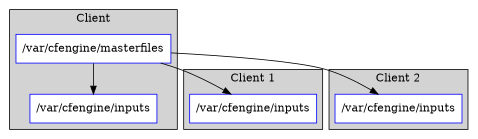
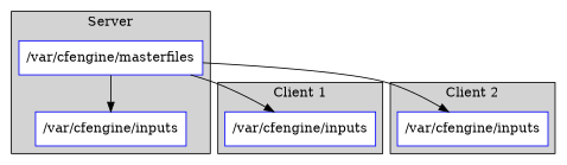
  digraph {
    node [color=blue fillcolor=white shape=box style=filled]
    n1 [label="/var/cfengine/masterfiles"]
    n2 [label="/var/cfengine/inputs"]
    n3 [label="/var/cfengine/inputs"]
    n4 [label="/var/cfengine/inputs"]
    subgraph cluster_1 {
-     label=Client
+     label=Server
      style=filled
      n1
      n2
    }
    subgraph cluster_2 {
      label="Client 1"
      style=filled
      n3
    }
    subgraph cluster_3 {
      label="Client 2"
      style=filled
      n4
    }
    n1 -> n2
    n1 -> n3
    n1 -> n4
  }
